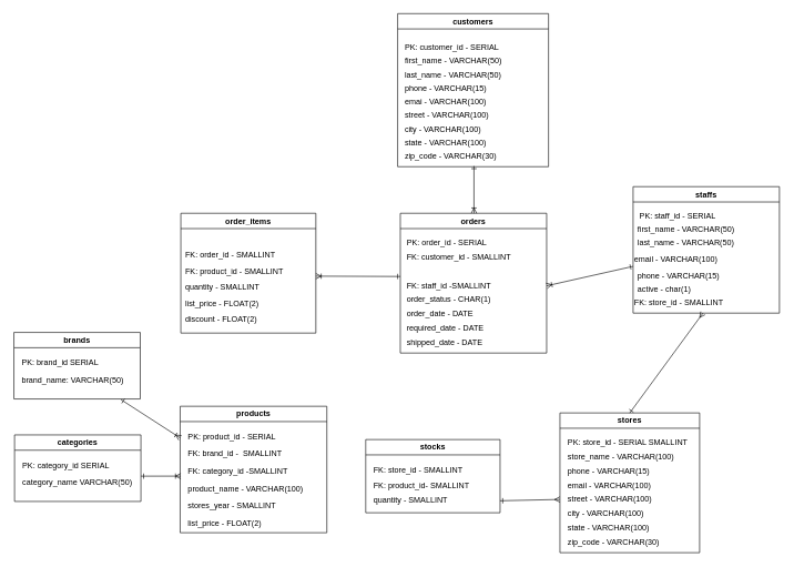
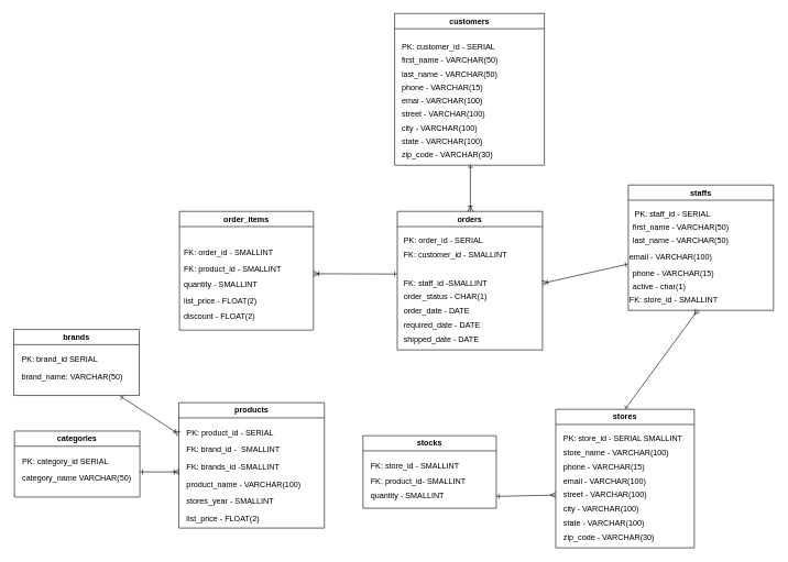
  <mxCell id="0" />
  <mxCell id="1" parent="0" />
  <mxCell id="2" value="" style="group" parent="1" connectable="0" vertex="1"><mxGeometry x="601" y="320" width="220" height="210" as="geometry" /></mxCell>
  <mxCell id="3" value="orders" style="swimlane;whiteSpace=wrap;html=1;" parent="2" vertex="1"><mxGeometry width="220.0" height="210" as="geometry" /></mxCell>
  <mxCell id="4" value="PK: order_id - SERIAL" style="text;html=1;strokeColor=none;fillColor=none;align=left;verticalAlign=middle;whiteSpace=wrap;rounded=0;flipV=0;" parent="3" vertex="1"><mxGeometry x="8.491" y="30" width="209.524" height="30" as="geometry" /></mxCell>
  <mxCell id="5" value="FK: customer_id - SMALLINT" style="text;html=1;strokeColor=none;fillColor=none;align=left;verticalAlign=middle;whiteSpace=wrap;rounded=0;flipV=0;" parent="3" vertex="1"><mxGeometry x="8.491" y="51" width="209.524" height="30" as="geometry" /></mxCell>
  <mxCell id="6" value="order_status - CHAR(1)" style="text;html=1;strokeColor=none;fillColor=none;align=left;verticalAlign=middle;whiteSpace=wrap;rounded=0;flipV=0;" parent="3" vertex="1"><mxGeometry x="8.491" y="115" width="209.524" height="30" as="geometry" /></mxCell>
  <mxCell id="7" value="order_date - DATE" style="text;html=1;strokeColor=none;fillColor=none;align=left;verticalAlign=middle;whiteSpace=wrap;rounded=0;flipV=0;" parent="3" vertex="1"><mxGeometry x="8.491" y="136" width="209.524" height="30" as="geometry" /></mxCell>
  <mxCell id="8" value="FK: staff_id -SMALLINT" style="text;html=1;strokeColor=none;fillColor=none;align=left;verticalAlign=middle;whiteSpace=wrap;rounded=0;flipV=0;" parent="3" vertex="1"><mxGeometry x="8.491" y="94" width="209.524" height="30" as="geometry" /></mxCell>
  <mxCell id="9" value="required_date - DATE" style="text;html=1;strokeColor=none;fillColor=none;align=left;verticalAlign=middle;whiteSpace=wrap;rounded=0;flipV=0;" parent="2" vertex="1"><mxGeometry x="8.491" y="158" width="209.524" height="30" as="geometry" /></mxCell>
  <mxCell id="10" value="shipped_date - DATE" style="text;html=1;strokeColor=none;fillColor=none;align=left;verticalAlign=middle;whiteSpace=wrap;rounded=0;flipV=0;" parent="2" vertex="1"><mxGeometry x="8.491" y="179" width="209.524" height="30" as="geometry" /></mxCell>
  <mxCell id="11" value="" style="group" parent="1" connectable="0" vertex="1"><mxGeometry x="271" y="320" width="203" height="180" as="geometry" /></mxCell>
  <mxCell id="12" value="order_items" style="swimlane;whiteSpace=wrap;html=1;" parent="11" vertex="1"><mxGeometry width="203.0" height="180" as="geometry" /></mxCell>
  <mxCell id="13" value="FK: order_id - SMALLINT" style="text;html=1;strokeColor=none;fillColor=none;align=left;verticalAlign=middle;whiteSpace=wrap;rounded=0;" parent="12" vertex="1"><mxGeometry x="5.07" y="47" width="187.775" height="30" as="geometry" /></mxCell>
  <mxCell id="14" style="edgeStyle=none;rounded=0;orthogonalLoop=1;jettySize=auto;html=1;exitX=1;exitY=0.75;exitDx=0;exitDy=0;startArrow=ERoneToMany;startFill=0;endArrow=ERone;endFill=0;" parent="12" source="15" edge="1"><mxGeometry relative="1" as="geometry"><mxPoint x="330" y="94.947" as="targetPoint" /></mxGeometry></mxCell>
  <mxCell id="15" value="FK: product_id - SMALLINT" style="text;html=1;strokeColor=none;fillColor=none;align=left;verticalAlign=middle;whiteSpace=wrap;rounded=0;" parent="12" vertex="1"><mxGeometry x="5.07" y="72" width="197.925" height="30" as="geometry" /></mxCell>
  <mxCell id="16" value="quantity - SMALLINT" style="text;html=1;strokeColor=none;fillColor=none;align=left;verticalAlign=middle;whiteSpace=wrap;rounded=0;" parent="12" vertex="1"><mxGeometry x="5.07" y="96" width="194.93" height="30" as="geometry" /></mxCell>
  <mxCell id="17" value="list_price - FLOAT(2)" style="text;html=1;strokeColor=none;fillColor=none;align=left;verticalAlign=middle;whiteSpace=wrap;rounded=0;" parent="12" vertex="1"><mxGeometry x="5.07" y="121" width="194.93" height="30" as="geometry" /></mxCell>
  <mxCell id="18" value="discount - FLOAT(2)" style="text;html=1;strokeColor=none;fillColor=none;align=left;verticalAlign=middle;whiteSpace=wrap;rounded=0;" parent="12" vertex="1"><mxGeometry x="5.07" y="145" width="194.93" height="30" as="geometry" /></mxCell>
  <mxCell id="19" value="" style="group" parent="1" connectable="0" vertex="1"><mxGeometry x="270" y="610" width="220.526" height="190" as="geometry" /></mxCell>
  <mxCell id="20" value="products" style="swimlane;whiteSpace=wrap;html=1;" parent="19" vertex="1"><mxGeometry width="220.526" height="190" as="geometry" /></mxCell>
  <mxCell id="21" value="PK: product_id - SERIAL" style="text;html=1;strokeColor=none;fillColor=none;align=left;verticalAlign=middle;whiteSpace=wrap;rounded=0;" parent="20" vertex="1"><mxGeometry x="10" y="25.667" width="210.526" height="40" as="geometry" /></mxCell>
  <mxCell id="22" value="FK: brand_id -&amp;nbsp; SMALLINT" style="text;html=1;strokeColor=none;fillColor=none;align=left;verticalAlign=middle;whiteSpace=wrap;rounded=0;" parent="20" vertex="1"><mxGeometry x="10" y="52" width="210.526" height="40" as="geometry" /></mxCell>
- <mxCell id="23" value="FK: category_id -SMALLINT" style="text;html=1;strokeColor=none;fillColor=none;align=left;verticalAlign=middle;whiteSpace=wrap;rounded=0;" parent="20" vertex="1"><mxGeometry x="10" y="78" width="210.526" height="40" as="geometry" /></mxCell>
+ <mxCell id="23" value="FK: brands_id -SMALLINT" style="text;html=1;strokeColor=none;fillColor=none;align=left;verticalAlign=middle;whiteSpace=wrap;rounded=0;" parent="20" vertex="1"><mxGeometry x="10" y="78" width="210.526" height="40" as="geometry" /></mxCell>
  <mxCell id="24" value="product_name - VARCHAR(100)" style="text;html=1;strokeColor=none;fillColor=none;align=left;verticalAlign=middle;whiteSpace=wrap;rounded=0;" parent="20" vertex="1"><mxGeometry x="10" y="104" width="210.526" height="40" as="geometry" /></mxCell>
  <mxCell id="25" value="stores_year - SMALLINT" style="text;html=1;strokeColor=none;fillColor=none;align=left;verticalAlign=middle;whiteSpace=wrap;rounded=0;" parent="19" vertex="1"><mxGeometry x="10" y="130" width="210.526" height="40" as="geometry" /></mxCell>
  <mxCell id="26" value="" style="group" parent="1" connectable="0" vertex="1"><mxGeometry x="597" y="20" width="227" height="230" as="geometry" /></mxCell>
  <mxCell id="27" value="customers" style="swimlane;whiteSpace=wrap;html=1;" parent="26" vertex="1"><mxGeometry width="226.84" height="230" as="geometry" /></mxCell>
  <mxCell id="28" value="PK: customer_id - SERIAL" style="text;html=1;strokeColor=none;fillColor=none;align=left;verticalAlign=middle;whiteSpace=wrap;rounded=0;" parent="27" vertex="1"><mxGeometry x="9.47" y="36" width="208.421" height="30" as="geometry" /></mxCell>
  <mxCell id="29" value="first_name - VARCHAR(50)" style="text;html=1;strokeColor=none;fillColor=none;align=left;verticalAlign=middle;whiteSpace=wrap;rounded=0;" parent="27" vertex="1"><mxGeometry x="9.47" y="56" width="210.53" height="30" as="geometry" /></mxCell>
  <mxCell id="30" value="last_name - VARCHAR(50)" style="text;html=1;strokeColor=none;fillColor=none;align=left;verticalAlign=middle;whiteSpace=wrap;rounded=0;" parent="27" vertex="1"><mxGeometry x="9.47" y="77" width="210.53" height="30" as="geometry" /></mxCell>
  <mxCell id="31" value="phone - VARCHAR(15)" style="text;html=1;strokeColor=none;fillColor=none;align=left;verticalAlign=middle;whiteSpace=wrap;rounded=0;" parent="27" vertex="1"><mxGeometry x="9.47" y="97" width="200.53" height="30" as="geometry" /></mxCell>
  <mxCell id="32" value="emai - VARCHAR(100)" style="text;html=1;strokeColor=none;fillColor=none;align=left;verticalAlign=middle;whiteSpace=wrap;rounded=0;" parent="26" vertex="1"><mxGeometry x="9.47" y="118" width="206.42" height="30" as="geometry" /></mxCell>
  <mxCell id="33" value="street - VARCHAR(100)" style="text;html=1;strokeColor=none;fillColor=none;align=left;verticalAlign=middle;whiteSpace=wrap;rounded=0;" parent="26" vertex="1"><mxGeometry x="9.47" y="138" width="209.58" height="30" as="geometry" /></mxCell>
  <mxCell id="34" value="city - VARCHAR(100)" style="text;html=1;strokeColor=none;fillColor=none;align=left;verticalAlign=middle;whiteSpace=wrap;rounded=0;" parent="26" vertex="1"><mxGeometry x="9.47" y="160" width="209.58" height="29" as="geometry" /></mxCell>
  <mxCell id="35" value="state - VARCHAR(100)" style="text;html=1;strokeColor=none;fillColor=none;align=left;verticalAlign=middle;whiteSpace=wrap;rounded=0;" parent="26" vertex="1"><mxGeometry x="9.47" y="179" width="209.58" height="30" as="geometry" /></mxCell>
  <mxCell id="36" style="edgeStyle=none;rounded=0;orthogonalLoop=1;jettySize=auto;html=1;endArrow=ERoneToMany;endFill=0;startArrow=ERone;startFill=0;" parent="26" source="37" edge="1"><mxGeometry relative="1" as="geometry"><mxPoint x="114.735" y="300" as="targetPoint" /></mxGeometry></mxCell>
  <mxCell id="37" value="zip_code - VARCHAR(30)" style="text;html=1;strokeColor=none;fillColor=none;align=left;verticalAlign=middle;whiteSpace=wrap;rounded=0;" parent="26" vertex="1"><mxGeometry x="9.47" y="200" width="210.53" height="29" as="geometry" /></mxCell>
  <mxCell id="38" value="" style="group" parent="1" vertex="1" connectable="0"><mxGeometry x="841" y="620" width="210" height="210" as="geometry" /></mxCell>
  <mxCell id="39" value="stores" style="swimlane;whiteSpace=wrap;html=1;" parent="38" vertex="1"><mxGeometry width="210" height="210" as="geometry" /></mxCell>
  <mxCell id="40" value="PK: store_id - SERIAL SMALLINT" style="text;html=1;strokeColor=none;fillColor=none;align=left;verticalAlign=middle;whiteSpace=wrap;rounded=0;flipV=1;" parent="39" vertex="1"><mxGeometry x="10" y="30" width="200" height="30" as="geometry" /></mxCell>
  <mxCell id="41" value="store_name - VARCHAR(100)" style="text;html=1;strokeColor=none;fillColor=none;align=left;verticalAlign=middle;whiteSpace=wrap;rounded=0;flipV=1;" parent="39" vertex="1"><mxGeometry x="10" y="51" width="200" height="30" as="geometry" /></mxCell>
  <mxCell id="42" value="phone - VARCHAR(15)" style="text;html=1;strokeColor=none;fillColor=none;align=left;verticalAlign=middle;whiteSpace=wrap;rounded=0;flipV=1;" parent="39" vertex="1"><mxGeometry x="10" y="73" width="200" height="30" as="geometry" /></mxCell>
  <mxCell id="43" value="email - VARCHAR(100)" style="text;html=1;strokeColor=none;fillColor=none;align=left;verticalAlign=middle;whiteSpace=wrap;rounded=0;flipV=1;" parent="39" vertex="1"><mxGeometry x="10" y="94" width="200" height="30" as="geometry" /></mxCell>
  <mxCell id="44" value="street - VARCHAR(100)" style="text;html=1;strokeColor=none;fillColor=none;align=left;verticalAlign=middle;whiteSpace=wrap;rounded=0;flipV=1;" parent="38" vertex="1"><mxGeometry x="10" y="115" width="200" height="30" as="geometry" /></mxCell>
  <mxCell id="45" value="city - VARCHAR(100)" style="text;html=1;strokeColor=none;fillColor=none;align=left;verticalAlign=middle;whiteSpace=wrap;rounded=0;flipV=1;" parent="38" vertex="1"><mxGeometry x="10" y="136" width="200" height="30" as="geometry" /></mxCell>
  <mxCell id="46" value="state - VARCHAR(100)" style="text;html=1;strokeColor=none;fillColor=none;align=left;verticalAlign=middle;whiteSpace=wrap;rounded=0;flipV=1;" parent="38" vertex="1"><mxGeometry x="10" y="158" width="200" height="30" as="geometry" /></mxCell>
  <mxCell id="47" value="zip_code - VARCHAR(30)" style="text;html=1;strokeColor=none;fillColor=none;align=left;verticalAlign=middle;whiteSpace=wrap;rounded=0;flipV=1;" parent="38" vertex="1"><mxGeometry x="10" y="179" width="200" height="30" as="geometry" /></mxCell>
  <mxCell id="48" value="" style="group" parent="1" connectable="0" vertex="1"><mxGeometry x="951" y="290" width="220" height="220" as="geometry" /></mxCell>
  <mxCell id="49" value="staffs" style="swimlane;whiteSpace=wrap;html=1;" parent="48" vertex="1"><mxGeometry y="-10" width="220" height="190" as="geometry" /></mxCell>
  <mxCell id="50" value="PK: staff_id - SERIAL" style="text;html=1;strokeColor=none;fillColor=none;align=left;verticalAlign=middle;whiteSpace=wrap;rounded=0;" parent="49" vertex="1"><mxGeometry x="8" y="30" width="210" height="30" as="geometry" /></mxCell>
  <mxCell id="51" value="first_name - VARCHAR(50)" style="text;html=1;strokeColor=none;fillColor=none;align=left;verticalAlign=middle;whiteSpace=wrap;rounded=0;" parent="49" vertex="1"><mxGeometry x="5" y="50" width="210" height="30" as="geometry" /></mxCell>
  <mxCell id="52" value="last_name - VARCHAR(50)" style="text;html=1;strokeColor=none;fillColor=none;align=left;verticalAlign=middle;whiteSpace=wrap;rounded=0;" parent="49" vertex="1"><mxGeometry x="5" y="70" width="210" height="30" as="geometry" /></mxCell>
  <mxCell id="53" value="email - VARCHAR(100)" style="text;html=1;strokeColor=none;fillColor=none;align=left;verticalAlign=middle;whiteSpace=wrap;rounded=0;" parent="49" vertex="1"><mxGeometry y="95" width="210" height="30" as="geometry" /></mxCell>
  <mxCell id="54" value="active - char(1)" style="text;html=1;strokeColor=none;fillColor=none;align=left;verticalAlign=middle;whiteSpace=wrap;rounded=0;" parent="49" vertex="1"><mxGeometry x="5" y="140" width="210" height="30" as="geometry" /></mxCell>
  <mxCell id="55" value="phone - VARCHAR(15)" style="text;html=1;strokeColor=none;fillColor=none;align=left;verticalAlign=middle;whiteSpace=wrap;rounded=0;" parent="49" vertex="1"><mxGeometry x="5" y="120" width="210" height="30" as="geometry" /></mxCell>
  <mxCell id="56" value="FK: store_id - SMALLINT" style="text;html=1;strokeColor=none;fillColor=none;align=left;verticalAlign=middle;whiteSpace=wrap;rounded=0;" parent="49" vertex="1"><mxGeometry y="160" width="210" height="30" as="geometry" /></mxCell>
  <mxCell id="57" value="list_price - FLOAT(2)" style="text;html=1;strokeColor=none;fillColor=none;align=left;verticalAlign=middle;whiteSpace=wrap;rounded=0;" parent="1" vertex="1"><mxGeometry x="280" y="766" width="200" height="40" as="geometry" /></mxCell>
  <mxCell id="58" value="" style="group" parent="1" connectable="0" vertex="1"><mxGeometry x="21" y="653" width="190" height="100" as="geometry" /></mxCell>
  <mxCell id="59" value="categories" style="swimlane;whiteSpace=wrap;html=1;" parent="58" vertex="1"><mxGeometry width="190" height="100" as="geometry" /></mxCell>
  <mxCell id="60" value="PK: category_id SERIAL" style="text;html=1;strokeColor=none;fillColor=none;align=left;verticalAlign=middle;whiteSpace=wrap;rounded=0;" parent="59" vertex="1"><mxGeometry x="10" y="25.67" width="180" height="40" as="geometry" /></mxCell>
  <mxCell id="61" style="edgeStyle=none;rounded=0;orthogonalLoop=1;jettySize=auto;html=1;exitX=1;exitY=0.25;exitDx=0;exitDy=0;startArrow=ERone;startFill=0;endArrow=ERoneToMany;endFill=0;" parent="59" source="62" edge="1"><mxGeometry relative="1" as="geometry"><mxPoint x="250" y="61.947" as="targetPoint" /></mxGeometry></mxCell>
  <mxCell id="62" value="category_name VARCHAR(50)" style="text;html=1;strokeColor=none;fillColor=none;align=left;verticalAlign=middle;whiteSpace=wrap;rounded=0;" parent="59" vertex="1"><mxGeometry x="10" y="52" width="180" height="40" as="geometry" /></mxCell>
  <mxCell id="63" value="stocks" style="swimlane;whiteSpace=wrap;html=1;" parent="1" vertex="1"><mxGeometry x="549" y="660" width="202" height="110" as="geometry" /></mxCell>
  <mxCell id="64" value="FK: store_id - SMALLINT" style="text;html=1;strokeColor=none;fillColor=none;align=left;verticalAlign=middle;whiteSpace=wrap;rounded=0;" parent="63" vertex="1"><mxGeometry x="10" y="25.67" width="190" height="40" as="geometry" /></mxCell>
  <mxCell id="65" value="FK: product_id- SMALLINT" style="text;html=1;strokeColor=none;fillColor=none;align=left;verticalAlign=middle;whiteSpace=wrap;rounded=0;" parent="63" vertex="1"><mxGeometry x="10" y="49" width="190" height="40" as="geometry" /></mxCell>
  <mxCell id="66" value="quantity - SMALLINT" style="text;html=1;strokeColor=none;fillColor=none;align=left;verticalAlign=middle;whiteSpace=wrap;rounded=0;" parent="1" vertex="1"><mxGeometry x="559" y="732" width="192" height="40" as="geometry" /></mxCell>
  <mxCell id="67" value="0" style="group" parent="1" connectable="0" vertex="1"><mxGeometry x="20" y="499" width="190" height="100" as="geometry" /></mxCell>
  <mxCell id="68" value="brands" style="swimlane;whiteSpace=wrap;html=1;" parent="67" vertex="1"><mxGeometry width="190" height="100" as="geometry" /></mxCell>
  <mxCell id="69" value="PK: brand_id SERIAL" style="text;html=1;strokeColor=none;fillColor=none;align=left;verticalAlign=middle;whiteSpace=wrap;rounded=0;" parent="68" vertex="1"><mxGeometry x="10" y="25.67" width="180" height="40" as="geometry" /></mxCell>
  <mxCell id="70" value="brand_name: VARCHAR(50)" style="text;html=1;strokeColor=none;fillColor=none;align=left;verticalAlign=middle;whiteSpace=wrap;rounded=0;" parent="68" vertex="1"><mxGeometry x="10" y="52" width="180" height="40" as="geometry" /></mxCell>
  <mxCell id="71" style="edgeStyle=none;rounded=0;orthogonalLoop=1;jettySize=auto;html=1;endArrow=ERoneToMany;endFill=0;startArrow=ERone;startFill=0;" parent="1" source="49" edge="1"><mxGeometry relative="1" as="geometry"><mxPoint x="821" y="429" as="targetPoint" /></mxGeometry></mxCell>
  <mxCell id="72" style="edgeStyle=none;rounded=0;orthogonalLoop=1;jettySize=auto;html=1;entryX=0;entryY=0.25;entryDx=0;entryDy=0;endArrow=ERoneToMany;endFill=0;startArrow=ERone;startFill=0;" parent="1" target="20" edge="1"><mxGeometry relative="1" as="geometry"><mxPoint x="181" y="600" as="sourcePoint" /></mxGeometry></mxCell>
  <mxCell id="73" style="edgeStyle=none;rounded=0;orthogonalLoop=1;jettySize=auto;html=1;exitX=0.5;exitY=0;exitDx=0;exitDy=0;endArrow=ERmany;endFill=0;startArrow=ERone;startFill=0;entryX=0.5;entryY=1;entryDx=0;entryDy=0;" parent="1" source="39" target="56" edge="1"><mxGeometry relative="1" as="geometry"><mxPoint x="1061" y="500" as="targetPoint" /></mxGeometry></mxCell>
  <mxCell id="74" style="edgeStyle=none;rounded=0;orthogonalLoop=1;jettySize=auto;html=1;endArrow=ERmany;endFill=0;startArrow=ERone;startFill=0;exitX=1;exitY=0.5;exitDx=0;exitDy=0;" parent="1" source="66" edge="1"><mxGeometry relative="1" as="geometry"><mxPoint x="841" y="750" as="targetPoint" /><mxPoint x="771" y="720" as="sourcePoint" /></mxGeometry></mxCell>
